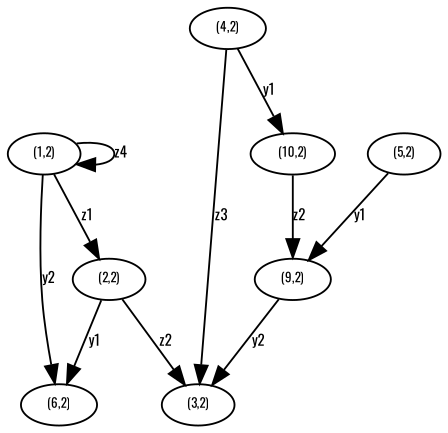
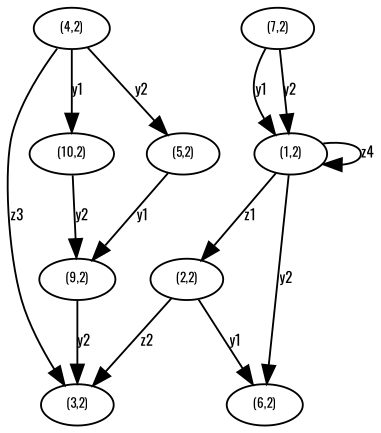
  digraph {
    fontname=Oswald
    node [fontname=Oswald fontsize=7]
    edge [fontname=Oswald fontsize=8]
    n1 [height=.01 label="(1,2)" width=.01]
    n2 [height=.01 label="(6,2)" width=.01]
    n3 [height=.01 label="(2,2)" width=.01]
    n4 [height=.01 label="(3,2)" width=.01]
    n5 [height=.01 label="(9,2)" width=.01]
    n6 [height=.01 label="(4,2)" width=.01]
    n7 [height=.01 label="(10,2)" width=.01]
    n8 [height=.01 label="(5,2)" width=.01]
+   n9 [height=.01 label="(7,2)" width=.01]
    n1 -> n1 [label=z4]
    n1 -> n2 [label=y2]
    n1 -> n3 [label=z1]
    n3 -> n2 [label=y1]
    n3 -> n4 [label=z2]
    n5 -> n4 [label=y2]
    n6 -> n4 [label=z3]
    n6 -> n7 [label=y1]
-   n7 -> n5 [label=z2]
+   n6 -> n8 [label=y2]
+   n7 -> n5 [label=y2]
    n8 -> n5 [label=y1]
+   n9 -> n1 [label=y1]
+   n9 -> n1 [label=y2]
  }
